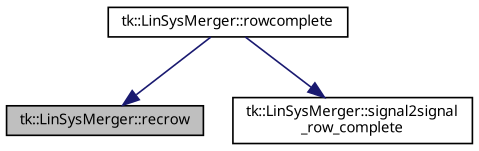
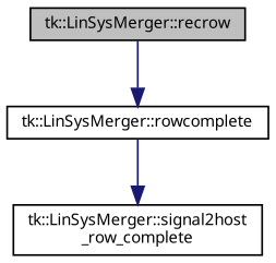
  digraph {
    rankdir=TB
    node [color=black fontname="sans-serif" fontsize=9 shape=record]
    edge [color=midnightblue fontname="sans-serif" fontsize=9 labelfontname="sans-serif" labelfontsize=9 style=solid]
    n1 [fillcolor=grey75 fontcolor=black height=0.2 label="tk::LinSysMerger::recrow" style=filled width=0.4]
    n2 [height=0.2 label="tk::LinSysMerger::rowcomplete" width=0.4]
-   n3 [height=0.2 label="tk::LinSysMerger::signal2signal\l_row_complete" width=0.4]
-   n2 -> n1
+   n3 [height=0.2 label="tk::LinSysMerger::signal2host\l_row_complete" width=0.4]
+   n1 -> n2
    n2 -> n3
  }
